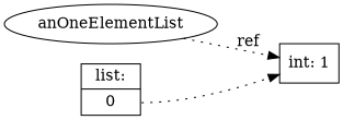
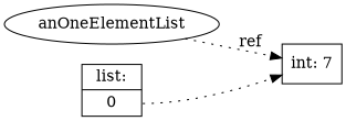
  digraph {
    rankdir=LR
    edge [style=dotted]
    n1 [label=anOneElementList shape=ellipse]
-   n2 [label="int: 1" shape=box]
+   n2 [label="int: 7" shape=box]
    n3 [label="list: | <0> 0" shape=record]
    n1 -> n2 [label=ref]
    n3 -> n2 [tailport=0]
  }
